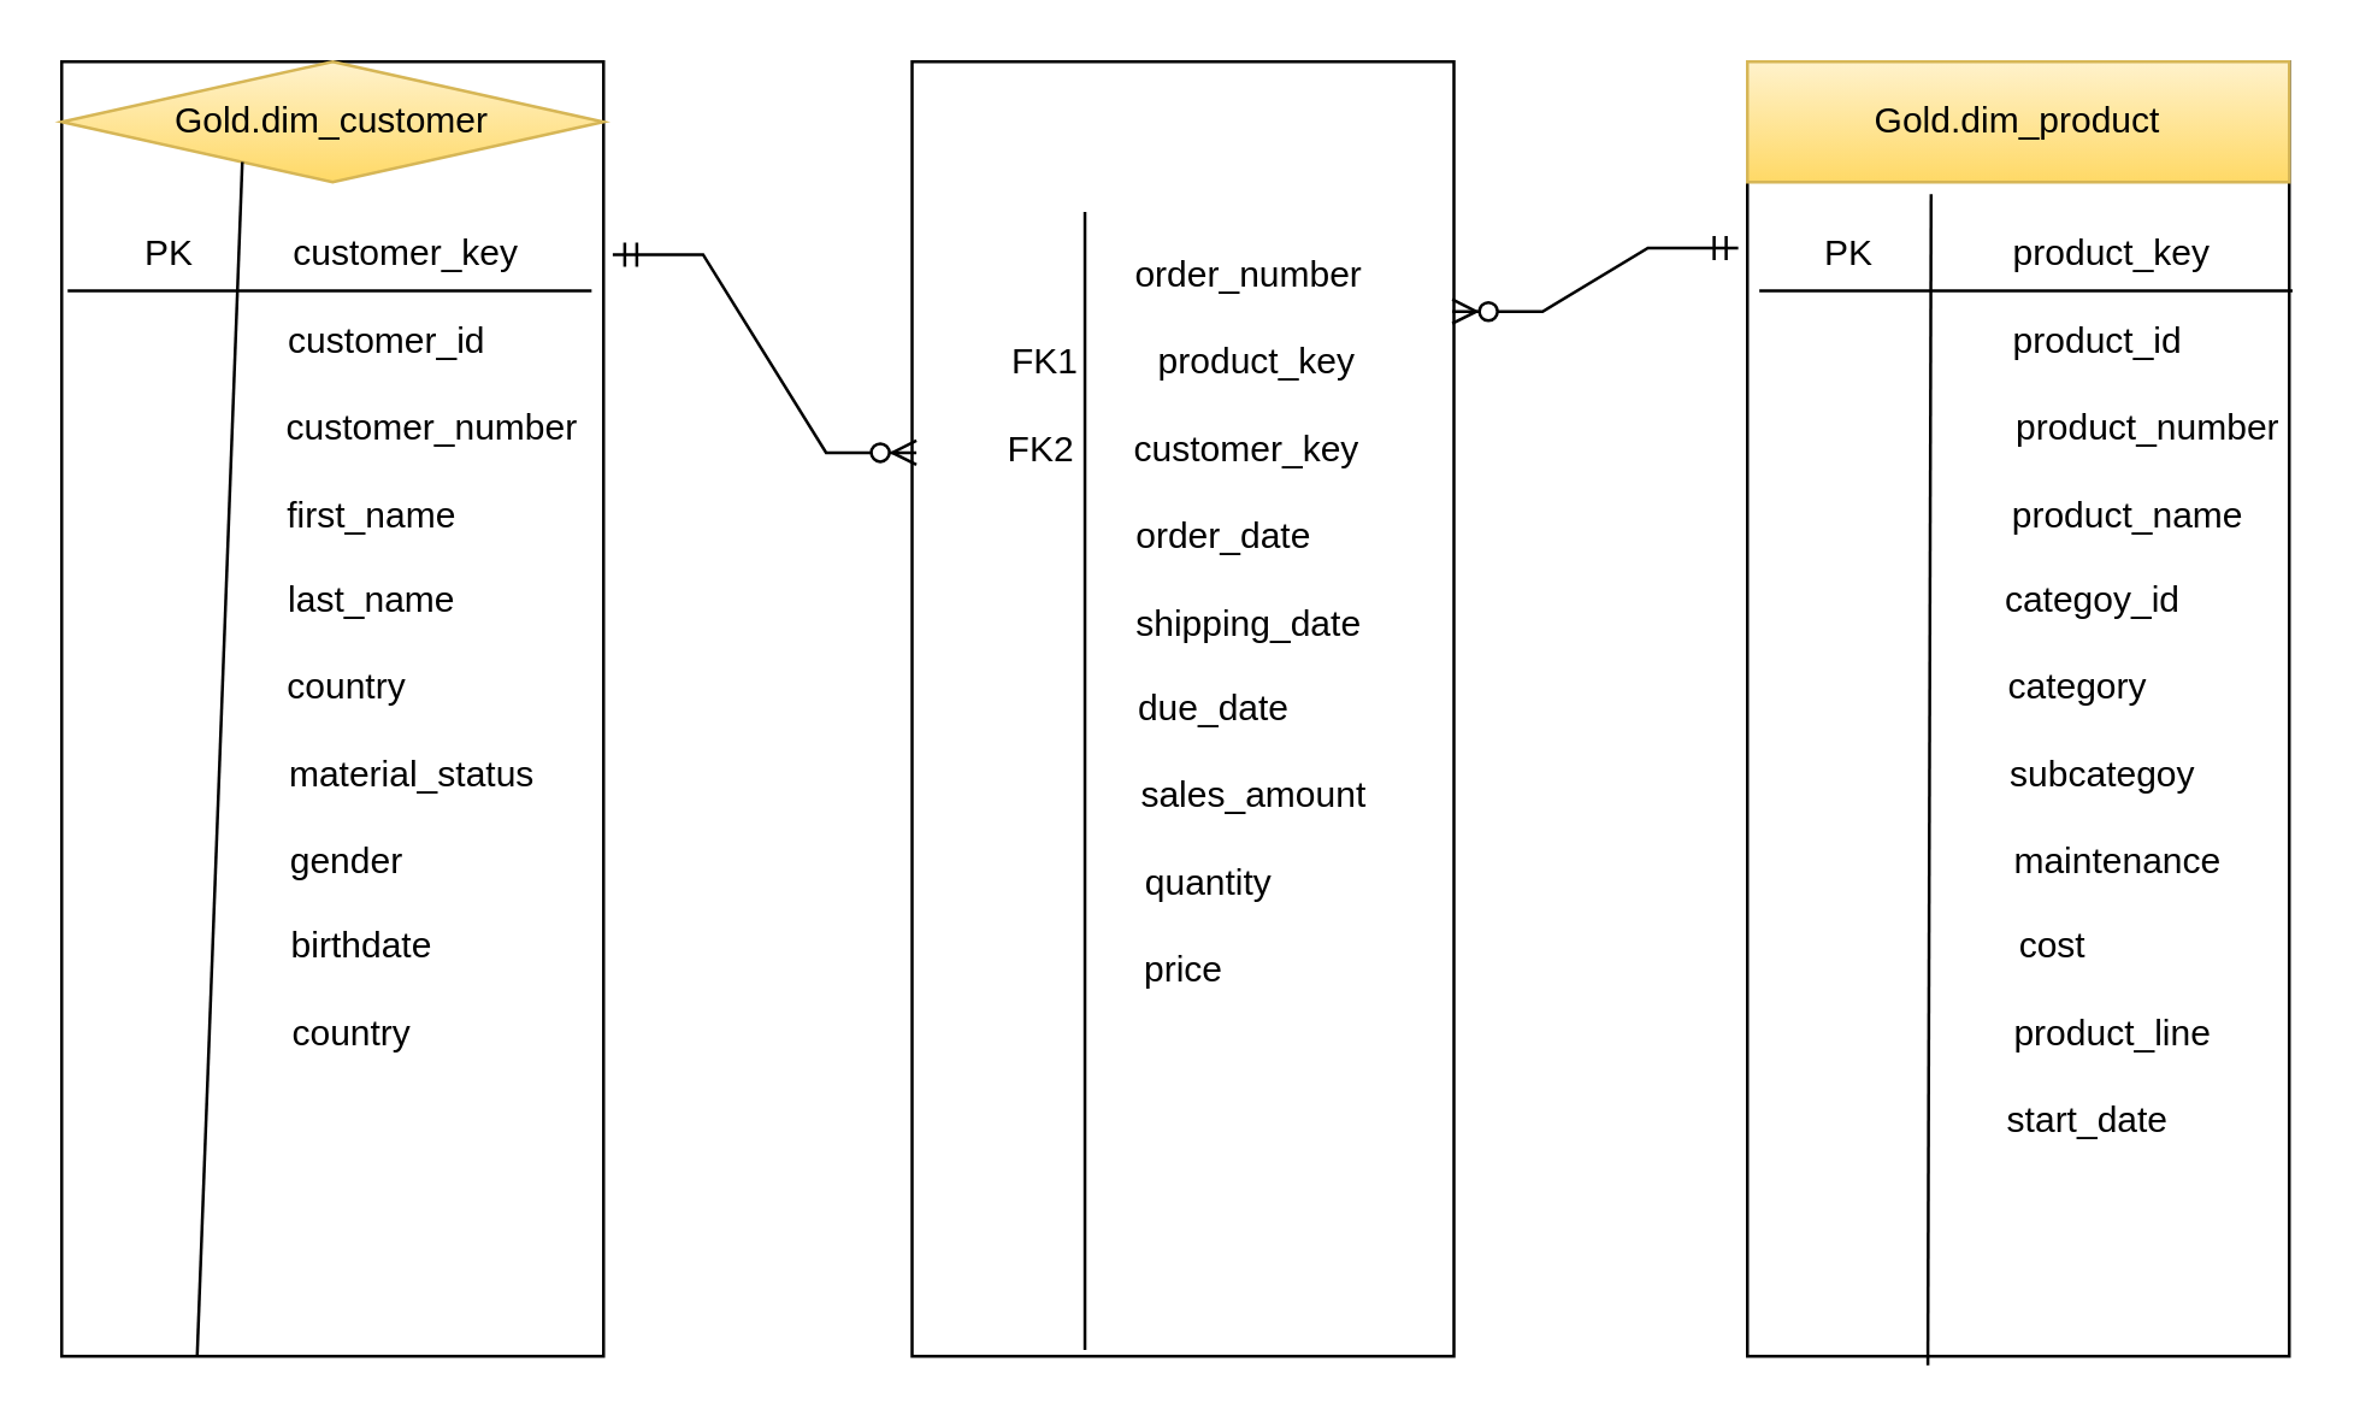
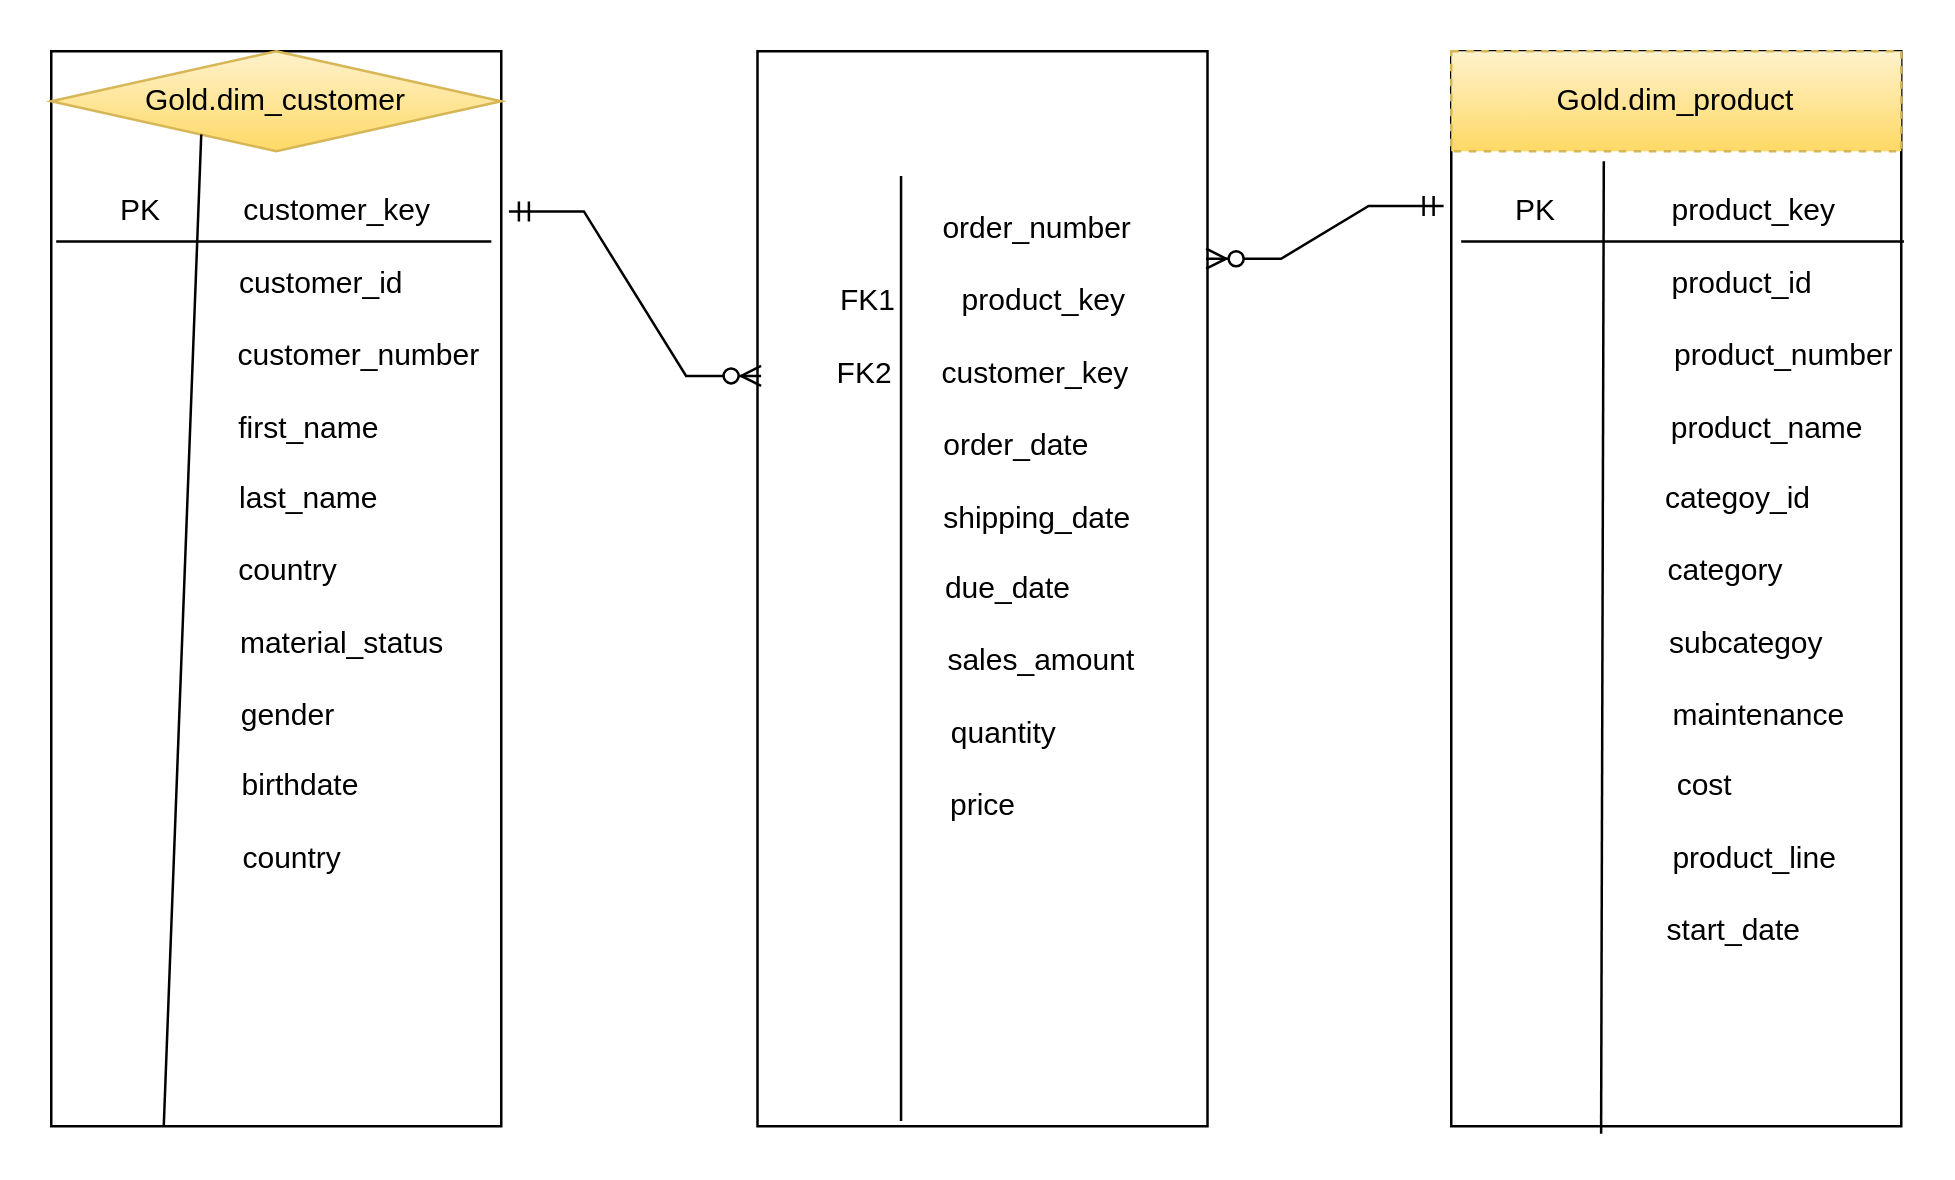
  <mxCell id="0" />
  <mxCell id="1" parent="0" />
  <mxCell id="2" value="PK&amp;nbsp; &amp;nbsp; &amp;nbsp; &amp;nbsp; &amp;nbsp; customer_key&lt;div&gt;&lt;br&gt;&lt;/div&gt;&lt;div&gt;&amp;nbsp; &amp;nbsp; &amp;nbsp; &amp;nbsp; &amp;nbsp; &amp;nbsp;customer_id&lt;/div&gt;&lt;div&gt;&lt;br&gt;&lt;/div&gt;&lt;div&gt;&amp;nbsp; &amp;nbsp; &amp;nbsp; &amp;nbsp; &amp;nbsp; &amp;nbsp; &amp;nbsp; &amp;nbsp; &amp;nbsp; &amp;nbsp; customer_number&lt;/div&gt;&lt;div&gt;&lt;br&gt;&lt;/div&gt;&lt;div&gt;&amp;nbsp; &amp;nbsp; &amp;nbsp; &amp;nbsp; first_name&lt;/div&gt;&lt;div&gt;&lt;br&gt;&lt;/div&gt;&lt;div&gt;&amp;nbsp; &amp;nbsp; &amp;nbsp; &amp;nbsp; last_name&lt;/div&gt;&lt;div&gt;&lt;br&gt;&lt;/div&gt;&lt;div&gt;&amp;nbsp; &amp;nbsp;country&lt;/div&gt;&lt;div&gt;&lt;br&gt;&lt;/div&gt;&lt;div&gt;&amp;nbsp; &amp;nbsp; &amp;nbsp; &amp;nbsp; &amp;nbsp; &amp;nbsp; &amp;nbsp; &amp;nbsp; material_status&lt;/div&gt;&lt;div&gt;&lt;br&gt;&lt;/div&gt;&lt;div&gt;&amp;nbsp; &amp;nbsp;gender&lt;/div&gt;&lt;div&gt;&lt;br&gt;&lt;/div&gt;&lt;div&gt;&amp;nbsp; &amp;nbsp; &amp;nbsp; birthdate&lt;/div&gt;&lt;div&gt;&lt;br&gt;&lt;/div&gt;&lt;div&gt;&amp;nbsp; &amp;nbsp; country&lt;/div&gt;&lt;div&gt;&lt;br&gt;&lt;/div&gt;&lt;div&gt;&lt;br&gt;&lt;/div&gt;&lt;div&gt;&lt;br&gt;&lt;/div&gt;" style="rounded=0;whiteSpace=wrap;html=1;direction=south;" vertex="1" parent="1"><mxGeometry x="20" y="20" width="180" height="430" as="geometry" /></mxCell>
  <mxCell id="3" value="&lt;font style=&quot;color: rgb(0, 0, 0);&quot;&gt;Gold.dim_customer&lt;/font&gt;" style="rhombus;whiteSpace=wrap;html=1;fillColor=#fff2cc;strokeColor=#d6b656;gradientColor=#ffd966;" vertex="1" parent="1"><mxGeometry x="20" y="20" width="180" height="40" as="geometry" /></mxCell>
  <mxCell id="4" value="&amp;nbsp; &amp;nbsp; &amp;nbsp; &amp;nbsp; &amp;nbsp; &amp;nbsp; &amp;nbsp;order_number&lt;div&gt;&lt;span style=&quot;background-color: transparent; color: light-dark(rgb(0, 0, 0), rgb(255, 255, 255));&quot;&gt;&lt;br&gt;&lt;/span&gt;&lt;/div&gt;&lt;div&gt;&lt;span style=&quot;background-color: transparent; color: light-dark(rgb(0, 0, 0), rgb(255, 255, 255));&quot;&gt;FK1&amp;nbsp; &amp;nbsp; &amp;nbsp; &amp;nbsp; product_key&lt;/span&gt;&lt;/div&gt;&lt;div&gt;&amp;nbsp;&lt;/div&gt;&lt;div&gt;FK2&amp;nbsp; &amp;nbsp; &amp;nbsp; customer_key&lt;/div&gt;&lt;div&gt;&lt;br&gt;&lt;/div&gt;&lt;div&gt;&amp;nbsp; &amp;nbsp; &amp;nbsp; &amp;nbsp; order_date&lt;/div&gt;&lt;div&gt;&lt;br&gt;&lt;/div&gt;&lt;div&gt;&amp;nbsp; &amp;nbsp; &amp;nbsp; &amp;nbsp; &amp;nbsp; &amp;nbsp; &amp;nbsp;shipping_date&lt;/div&gt;&lt;div&gt;&amp;nbsp;&lt;/div&gt;&lt;div&gt;&amp;nbsp; &amp;nbsp; &amp;nbsp; due_date&lt;/div&gt;&lt;div&gt;&lt;br&gt;&lt;/div&gt;&lt;div&gt;&amp;nbsp; &amp;nbsp; &amp;nbsp; &amp;nbsp; &amp;nbsp; &amp;nbsp; &amp;nbsp; sales_amount&lt;/div&gt;&lt;div&gt;&lt;br&gt;&lt;/div&gt;&lt;div&gt;&amp;nbsp; &amp;nbsp; &amp;nbsp;quantity&lt;/div&gt;&lt;div&gt;&lt;br&gt;&lt;/div&gt;&lt;div&gt;price&lt;/div&gt;&lt;div&gt;&lt;br&gt;&lt;/div&gt;&lt;div&gt;&lt;br&gt;&lt;/div&gt;&lt;div&gt;&lt;br&gt;&lt;/div&gt;&lt;div&gt;&lt;br&gt;&lt;/div&gt;" style="rounded=0;whiteSpace=wrap;html=1;direction=south;" vertex="1" parent="1"><mxGeometry x="302.5" y="20" width="180" height="430" as="geometry" /></mxCell>
  <mxCell id="5" value="PK&amp;nbsp; &amp;nbsp; &amp;nbsp; &amp;nbsp; &amp;nbsp; &amp;nbsp; &amp;nbsp; product_key&lt;div&gt;&lt;br&gt;&lt;/div&gt;&lt;div&gt;&amp;nbsp; &amp;nbsp; &amp;nbsp; &amp;nbsp; &amp;nbsp; &amp;nbsp; &amp;nbsp; &amp;nbsp; product_id&lt;/div&gt;&lt;div&gt;&lt;br&gt;&lt;/div&gt;&lt;div&gt;&amp;nbsp; &amp;nbsp; &amp;nbsp; &amp;nbsp; &amp;nbsp; &amp;nbsp; &amp;nbsp; &amp;nbsp; &amp;nbsp; &amp;nbsp; &amp;nbsp; &amp;nbsp; &amp;nbsp; product_number&lt;/div&gt;&lt;div&gt;&lt;br&gt;&lt;/div&gt;&lt;div&gt;&amp;nbsp; &amp;nbsp; &amp;nbsp; &amp;nbsp; &amp;nbsp; &amp;nbsp; &amp;nbsp; &amp;nbsp; &amp;nbsp; &amp;nbsp; &amp;nbsp; product_name&lt;/div&gt;&lt;div&gt;&lt;br&gt;&lt;/div&gt;&lt;div&gt;&amp;nbsp; &amp;nbsp; &amp;nbsp; &amp;nbsp; &amp;nbsp; &amp;nbsp; &amp;nbsp; &amp;nbsp;categoy_id&lt;/div&gt;&lt;div&gt;&lt;br&gt;&lt;/div&gt;&lt;div&gt;&amp;nbsp; &amp;nbsp; &amp;nbsp; &amp;nbsp; &amp;nbsp; &amp;nbsp; category&lt;/div&gt;&lt;div&gt;&lt;br&gt;&lt;/div&gt;&lt;div&gt;&amp;nbsp; &amp;nbsp; &amp;nbsp; &amp;nbsp; &amp;nbsp; &amp;nbsp; &amp;nbsp; &amp;nbsp; &amp;nbsp;subcategoy&lt;/div&gt;&lt;div&gt;&lt;br&gt;&lt;/div&gt;&lt;div&gt;&amp;nbsp; &amp;nbsp; &amp;nbsp; &amp;nbsp; &amp;nbsp; &amp;nbsp; &amp;nbsp; &amp;nbsp; &amp;nbsp; &amp;nbsp; maintenance&lt;/div&gt;&lt;div&gt;&lt;br&gt;&lt;/div&gt;&lt;div&gt;&amp;nbsp; &amp;nbsp; &amp;nbsp; &amp;nbsp;cost&lt;/div&gt;&lt;div&gt;&lt;br&gt;&lt;/div&gt;&lt;div&gt;&amp;nbsp; &amp;nbsp; &amp;nbsp; &amp;nbsp; &amp;nbsp; &amp;nbsp; &amp;nbsp; &amp;nbsp; &amp;nbsp; &amp;nbsp;product_line&lt;/div&gt;&lt;div&gt;&lt;br&gt;&lt;/div&gt;&lt;div&gt;&amp;nbsp; &amp;nbsp; &amp;nbsp; &amp;nbsp; &amp;nbsp; &amp;nbsp; &amp;nbsp; start_date&lt;/div&gt;&lt;div&gt;&lt;br&gt;&lt;/div&gt;" style="rounded=0;whiteSpace=wrap;html=1;direction=south;" vertex="1" parent="1"><mxGeometry x="580" y="20" width="180" height="430" as="geometry" /></mxCell>
- <mxCell id="6" value="&lt;font color=&quot;#000000&quot;&gt;Gold.dim_product&lt;/font&gt;" style="rounded=0;whiteSpace=wrap;html=1;fillColor=#fff2cc;strokeColor=#d6b656;gradientColor=#ffd966;" vertex="1" parent="1"><mxGeometry x="580" y="20" width="180" height="40" as="geometry" /></mxCell>
+ <mxCell id="6" value="&lt;font color=&quot;#000000&quot;&gt;Gold.dim_product&lt;/font&gt;" style="rounded=0;whiteSpace=wrap;html=1;fillColor=#fff2cc;strokeColor=#d6b656;gradientColor=#ffd966;dashed=1;" vertex="1" parent="1"><mxGeometry x="580" y="20" width="180" height="40" as="geometry" /></mxCell>
  <mxCell id="7" value="" style="endArrow=none;html=1;rounded=0;exitX=0.177;exitY=0.989;exitDx=0;exitDy=0;exitPerimeter=0;entryX=0.177;entryY=0.022;entryDx=0;entryDy=0;entryPerimeter=0;" edge="1" parent="1" source="2" target="2"><mxGeometry width="50" height="50" relative="1" as="geometry"><mxPoint x="380" y="210" as="sourcePoint" /><mxPoint x="430" y="160" as="targetPoint" /></mxGeometry></mxCell>
  <mxCell id="8" value="" style="endArrow=none;html=1;rounded=0;exitX=1;exitY=0.75;exitDx=0;exitDy=0;entryX=0.25;entryY=1;entryDx=0;entryDy=0;" edge="1" parent="1" source="2" target="3"><mxGeometry width="50" height="50" relative="1" as="geometry"><mxPoint x="380" y="210" as="sourcePoint" /><mxPoint x="430" y="160" as="targetPoint" /></mxGeometry></mxCell>
  <mxCell id="9" value="" style="endArrow=none;html=1;rounded=0;entryX=0.995;entryY=0.681;entryDx=0;entryDy=0;exitX=0.116;exitY=0.681;exitDx=0;exitDy=0;exitPerimeter=0;entryPerimeter=0;" edge="1" parent="1" source="4" target="4"><mxGeometry width="50" height="50" relative="1" as="geometry"><mxPoint x="380" y="250" as="sourcePoint" /><mxPoint x="430" y="200" as="targetPoint" /></mxGeometry></mxCell>
  <mxCell id="10" value="" style="endArrow=none;html=1;rounded=0;exitX=0.177;exitY=0.978;exitDx=0;exitDy=0;exitPerimeter=0;entryX=0.177;entryY=-0.006;entryDx=0;entryDy=0;entryPerimeter=0;" edge="1" parent="1" source="5" target="5"><mxGeometry width="50" height="50" relative="1" as="geometry"><mxPoint x="380" y="200" as="sourcePoint" /><mxPoint x="750" y="100" as="targetPoint" /></mxGeometry></mxCell>
  <mxCell id="11" value="" style="endArrow=none;html=1;rounded=0;entryX=0.339;entryY=1.1;entryDx=0;entryDy=0;entryPerimeter=0;exitX=1.007;exitY=0.667;exitDx=0;exitDy=0;exitPerimeter=0;" edge="1" parent="1" source="5" target="6"><mxGeometry width="50" height="50" relative="1" as="geometry"><mxPoint x="380" y="200" as="sourcePoint" /><mxPoint x="430" y="150" as="targetPoint" /></mxGeometry></mxCell>
  <mxCell id="12" value="" style="edgeStyle=entityRelationEdgeStyle;fontSize=12;html=1;endArrow=ERzeroToMany;startArrow=ERmandOne;rounded=0;exitX=0.149;exitY=-0.017;exitDx=0;exitDy=0;exitPerimeter=0;entryX=0.302;entryY=0.992;entryDx=0;entryDy=0;entryPerimeter=0;" edge="1" parent="1" source="2" target="4"><mxGeometry width="100" height="100" relative="1" as="geometry"><mxPoint x="360" y="290" as="sourcePoint" /><mxPoint x="460" y="190" as="targetPoint" /></mxGeometry></mxCell>
  <mxCell id="13" value="" style="edgeStyle=entityRelationEdgeStyle;fontSize=12;html=1;endArrow=ERzeroToMany;startArrow=ERmandOne;rounded=0;exitX=0.144;exitY=1.017;exitDx=0;exitDy=0;exitPerimeter=0;entryX=0.193;entryY=0.003;entryDx=0;entryDy=0;entryPerimeter=0;" edge="1" parent="1" source="5" target="4"><mxGeometry width="100" height="100" relative="1" as="geometry"><mxPoint x="280" y="280" as="sourcePoint" /><mxPoint x="381" y="346" as="targetPoint" /></mxGeometry></mxCell>
